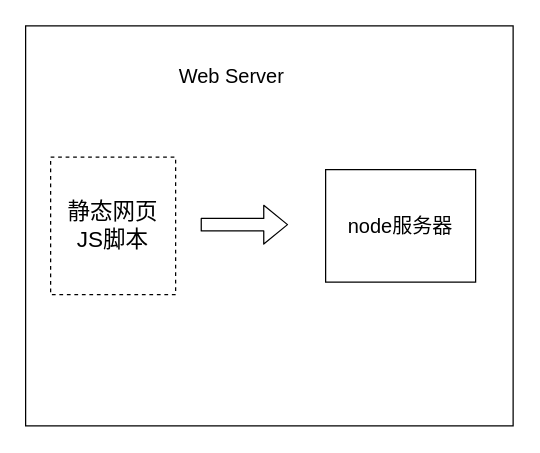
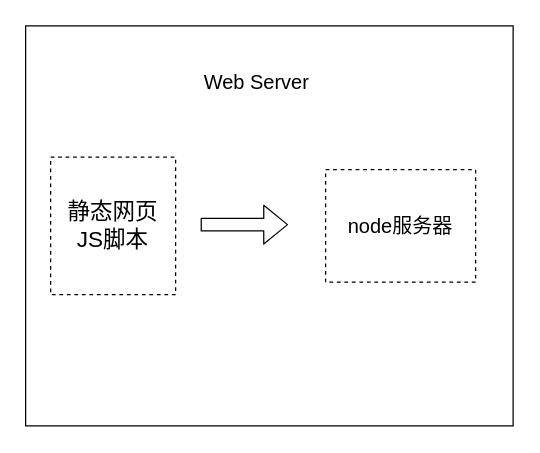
  <mxCell id="0" />
  <mxCell id="1" parent="0" />
  <mxCell id="2" value="" style="rounded=0;whiteSpace=wrap;html=1;" parent="1" vertex="1"><mxGeometry x="20" y="20" width="390" height="320" as="geometry" /></mxCell>
  <mxCell id="3" value="&lt;font style=&quot;font-size: 18px&quot;&gt;静态网页&lt;br&gt;JS脚本&lt;/font&gt;" style="rounded=0;whiteSpace=wrap;html=1;dashed=1;" parent="1" vertex="1"><mxGeometry x="40" y="125" width="100" height="110" as="geometry" /></mxCell>
  <mxCell id="4" value="" style="shape=flexArrow;endArrow=classic;html=1;" parent="1" edge="1"><mxGeometry width="50" height="50" relative="1" as="geometry"><mxPoint x="160" y="179" as="sourcePoint" /><mxPoint x="230" y="179" as="targetPoint" /></mxGeometry></mxCell>
- <mxCell id="5" value="&lt;font style=&quot;font-size: 16px&quot;&gt;node服务器&lt;/font&gt;" style="rounded=0;whiteSpace=wrap;html=1;" parent="1" vertex="1"><mxGeometry x="260" y="135" width="120" height="90" as="geometry" /></mxCell>
- <mxCell id="6" value="&lt;font style=&quot;font-size: 16px&quot;&gt;Web Server&lt;/font&gt;" style="text;html=1;strokeColor=none;fillColor=none;align=center;verticalAlign=middle;whiteSpace=wrap;rounded=0;" parent="1" vertex="1"><mxGeometry x="130" y="35" width="110" height="50" as="geometry" /></mxCell>
+ <mxCell id="5" value="&lt;font style=&quot;font-size: 16px&quot;&gt;node服务器&lt;/font&gt;" style="rounded=0;whiteSpace=wrap;html=1;dashed=1;" parent="1" vertex="1"><mxGeometry x="260" y="135" width="120" height="90" as="geometry" /></mxCell>
+ <mxCell id="6" value="&lt;font style=&quot;font-size: 16px&quot;&gt;Web Server&lt;/font&gt;" style="text;html=1;strokeColor=none;fillColor=none;align=center;verticalAlign=middle;whiteSpace=wrap;rounded=0;" parent="1" vertex="1"><mxGeometry x="150" y="40" width="110" height="50" as="geometry" /></mxCell>
